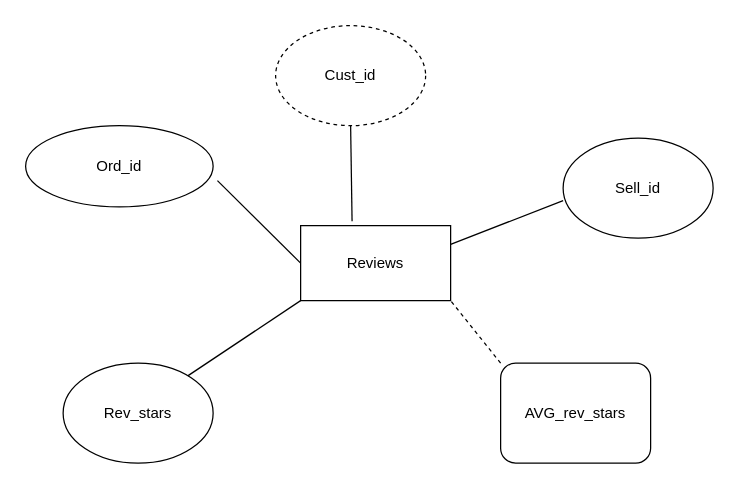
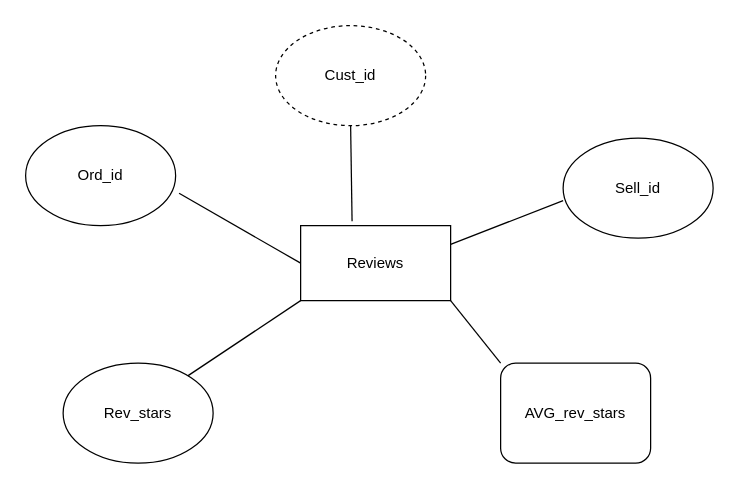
  <mxCell id="0" />
  <mxCell id="1" parent="0" />
  <mxCell id="2" value="Reviews" style="rounded=0;whiteSpace=wrap;html=1;" parent="1" vertex="1"><mxGeometry x="240" y="180" width="120" height="60" as="geometry" /></mxCell>
- <mxCell id="3" value="Ord_id" style="ellipse;whiteSpace=wrap;html=1;" parent="1" vertex="1"><mxGeometry x="20" y="100" width="150" height="65" as="geometry" /></mxCell>
+ <mxCell id="3" value="Ord_id" style="ellipse;whiteSpace=wrap;html=1;" parent="1" vertex="1"><mxGeometry x="20" y="100" width="120" height="80" as="geometry" /></mxCell>
  <mxCell id="4" value="Rev_stars" style="ellipse;whiteSpace=wrap;html=1;" parent="1" vertex="1"><mxGeometry x="50" y="290" width="120" height="80" as="geometry" /></mxCell>
  <mxCell id="5" value="Cust_id" style="ellipse;whiteSpace=wrap;html=1;dashed=1;" parent="1" vertex="1"><mxGeometry x="220" y="20" width="120" height="80" as="geometry" /></mxCell>
  <mxCell id="6" value="" style="endArrow=none;html=1;rounded=0;entryX=1;entryY=0.25;entryDx=0;entryDy=0;" parent="1" target="2" edge="1"><mxGeometry width="50" height="50" relative="1" as="geometry"><mxPoint x="450" y="160" as="sourcePoint" /><mxPoint x="460" y="60" as="targetPoint" /></mxGeometry></mxCell>
  <mxCell id="7" value="" style="endArrow=none;html=1;rounded=0;entryX=0.343;entryY=-0.057;entryDx=0;entryDy=0;entryPerimeter=0;exitX=0.5;exitY=1;exitDx=0;exitDy=0;" parent="1" source="5" target="2" edge="1"><mxGeometry width="50" height="50" relative="1" as="geometry"><mxPoint x="245" y="110" as="sourcePoint" /><mxPoint x="295" y="60" as="targetPoint" /></mxGeometry></mxCell>
  <mxCell id="8" value="" style="endArrow=none;html=1;rounded=0;exitX=1.023;exitY=0.677;exitDx=0;exitDy=0;exitPerimeter=0;" parent="1" source="3" edge="1"><mxGeometry width="50" height="50" relative="1" as="geometry"><mxPoint x="280" y="250" as="sourcePoint" /><mxPoint x="240" y="210" as="targetPoint" /></mxGeometry></mxCell>
  <mxCell id="9" value="" style="endArrow=none;html=1;rounded=0;entryX=0;entryY=1;entryDx=0;entryDy=0;" parent="1" target="2" edge="1"><mxGeometry width="50" height="50" relative="1" as="geometry"><mxPoint x="150" y="300" as="sourcePoint" /><mxPoint x="200" y="250" as="targetPoint" /></mxGeometry></mxCell>
- <mxCell id="10" value="" style="endArrow=none;html=1;rounded=0;exitX=0;exitY=0;exitDx=0;exitDy=0;entryX=1;entryY=1;entryDx=0;entryDy=0;dashed=1;" parent="1" target="2" edge="1" source="11"><mxGeometry width="50" height="50" relative="1" as="geometry"><mxPoint x="400" y="290" as="sourcePoint" /><mxPoint x="330" y="200" as="targetPoint" /></mxGeometry></mxCell>
+ <mxCell id="10" value="" style="endArrow=none;html=1;rounded=0;exitX=0;exitY=0;exitDx=0;exitDy=0;entryX=1;entryY=1;entryDx=0;entryDy=0;" parent="1" target="2" edge="1" source="11"><mxGeometry width="50" height="50" relative="1" as="geometry"><mxPoint x="400" y="290" as="sourcePoint" /><mxPoint x="330" y="200" as="targetPoint" /></mxGeometry></mxCell>
  <mxCell id="11" value="AVG_rev_stars" style="whiteSpace=wrap;html=1;rounded=1;" vertex="1" parent="1"><mxGeometry x="400" y="290" width="120" height="80" as="geometry" /></mxCell>
  <mxCell id="12" value="Sell_id" style="ellipse;whiteSpace=wrap;html=1;" vertex="1" parent="1"><mxGeometry x="450" y="110" width="120" height="80" as="geometry" /></mxCell>
